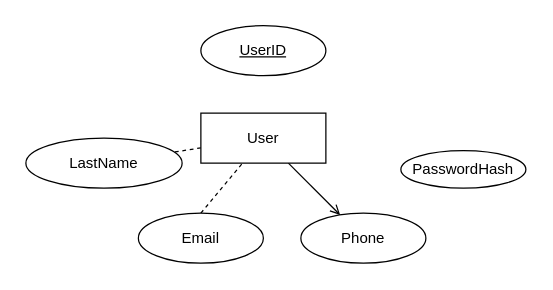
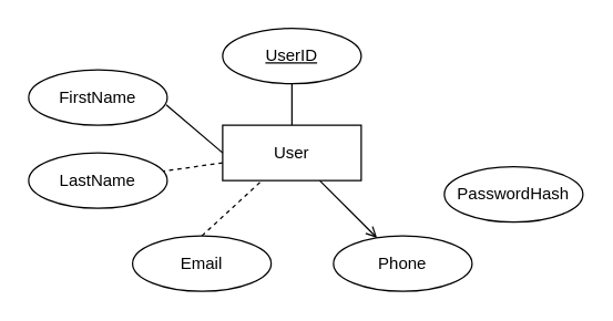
  <mxCell id="0" />
  <mxCell id="1" parent="0" />
+ <mxCell id="2" value="" style="edgeStyle=orthogonalEdgeStyle;rounded=0;orthogonalLoop=1;jettySize=auto;html=1;endArrow=none;startFill=0;" edge="1" parent="1" source="5" target="6"><mxGeometry relative="1" as="geometry" /></mxCell>
  <mxCell id="3" value="" style="rounded=0;orthogonalLoop=1;jettySize=auto;html=1;endArrow=none;startFill=0;dashed=1;" edge="1" parent="1" source="5" target="9"><mxGeometry relative="1" as="geometry" /></mxCell>
  <mxCell id="4" style="rounded=0;orthogonalLoop=1;jettySize=auto;html=1;endArrow=open;startFill=0;" edge="1" parent="1" source="5" target="12"><mxGeometry relative="1" as="geometry" /></mxCell>
  <mxCell id="5" value="User" style="whiteSpace=wrap;html=1;align=center;" vertex="1" parent="1"><mxGeometry x="160" y="90" width="100" height="40" as="geometry" /></mxCell>
  <mxCell id="6" value="UserID" style="ellipse;whiteSpace=wrap;html=1;align=center;fontStyle=4;" vertex="1" parent="1"><mxGeometry x="160" y="20" width="100" height="40" as="geometry" /></mxCell>
- <mxCell id="9" value="LastName" style="ellipse;whiteSpace=wrap;html=1;align=center;" vertex="1" parent="1"><mxGeometry x="20" y="110" width="125" height="40" as="geometry" /></mxCell>
+ <mxCell id="7" value="FirstName" style="ellipse;whiteSpace=wrap;html=1;align=center;" vertex="1" parent="1"><mxGeometry x="20" y="50" width="100" height="40" as="geometry" /></mxCell>
+ <mxCell id="8" value="" style="endArrow=none;html=1;rounded=0;entryX=0;entryY=0.5;entryDx=0;entryDy=0;exitX=0.993;exitY=0.631;exitDx=0;exitDy=0;exitPerimeter=0;" edge="1" parent="1" source="7" target="5"><mxGeometry width="50" height="50" relative="1" as="geometry"><mxPoint x="100" y="130" as="sourcePoint" /><mxPoint x="150" y="80" as="targetPoint" /></mxGeometry></mxCell>
+ <mxCell id="9" value="LastName" style="ellipse;whiteSpace=wrap;html=1;align=center;" vertex="1" parent="1"><mxGeometry x="20" y="110" width="100" height="40" as="geometry" /></mxCell>
  <mxCell id="10" style="rounded=0;orthogonalLoop=1;jettySize=auto;html=1;exitX=0.5;exitY=0;exitDx=0;exitDy=0;endArrow=none;startFill=0;dashed=1;" edge="1" parent="1" source="11" target="5"><mxGeometry relative="1" as="geometry" /></mxCell>
- <mxCell id="11" value="Email" style="ellipse;whiteSpace=wrap;html=1;align=center;" vertex="1" parent="1"><mxGeometry x="110" y="170" width="100" height="40" as="geometry" /></mxCell>
+ <mxCell id="11" value="Email" style="ellipse;whiteSpace=wrap;html=1;align=center;" vertex="1" parent="1"><mxGeometry x="95" y="170" width="100" height="40" as="geometry" /></mxCell>
  <mxCell id="12" value="Phone" style="ellipse;whiteSpace=wrap;html=1;align=center;" vertex="1" parent="1"><mxGeometry x="240" y="170" width="100" height="40" as="geometry" /></mxCell>
- <mxCell id="13" value="PasswordHash" style="ellipse;whiteSpace=wrap;html=1;align=center;" vertex="1" parent="1"><mxGeometry x="320" y="120" width="100" height="30" as="geometry" /></mxCell>
+ <mxCell id="13" value="PasswordHash" style="ellipse;whiteSpace=wrap;html=1;align=center;" vertex="1" parent="1"><mxGeometry x="320" y="120" width="100" height="40" as="geometry" /></mxCell>
